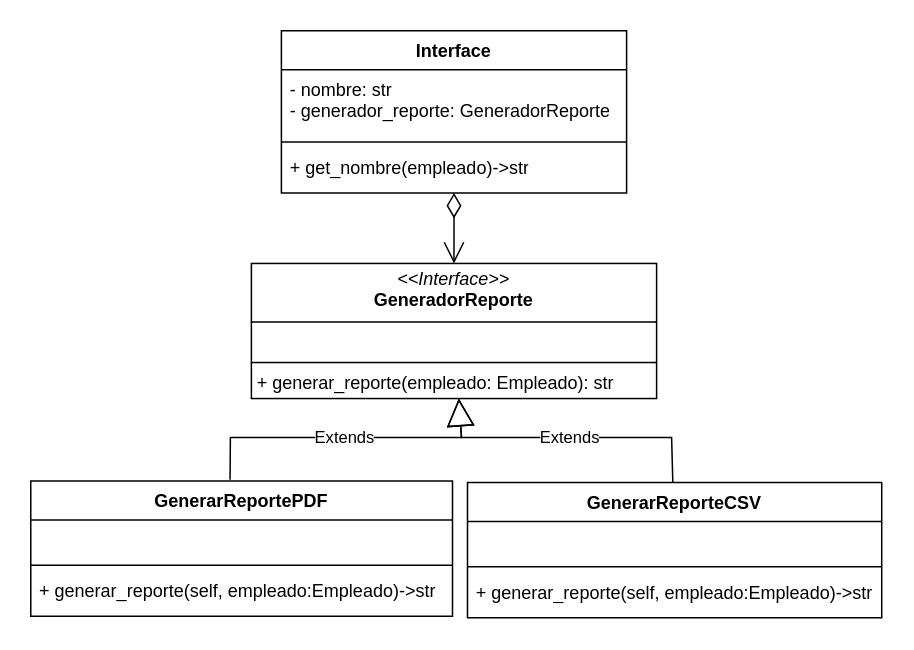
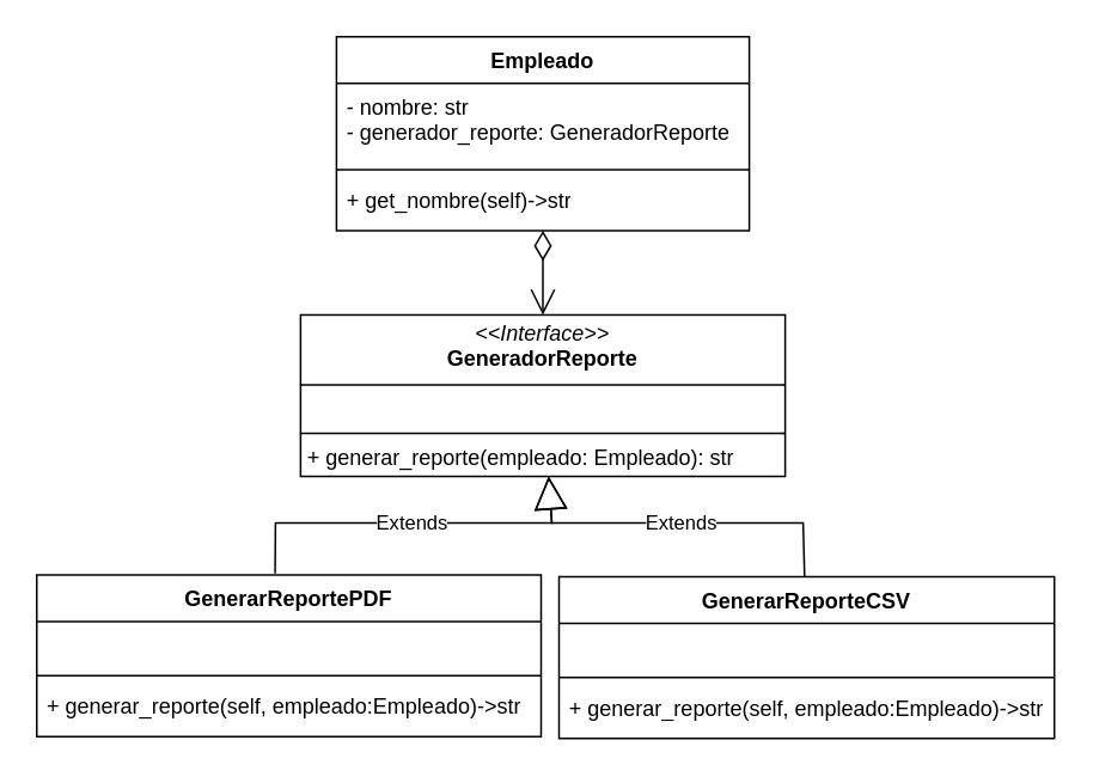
  <mxCell id="0" />
  <mxCell id="1" parent="0" />
- <mxCell id="2" value="Interface" style="swimlane;fontStyle=1;align=center;verticalAlign=top;childLayout=stackLayout;horizontal=1;startSize=26;horizontalStack=0;resizeParent=1;resizeParentMax=0;resizeLast=0;collapsible=1;marginBottom=0;whiteSpace=wrap;html=1;" parent="1" vertex="1"><mxGeometry x="187" y="20" width="230" height="108" as="geometry" /></mxCell>
+ <mxCell id="2" value="Empleado" style="swimlane;fontStyle=1;align=center;verticalAlign=top;childLayout=stackLayout;horizontal=1;startSize=26;horizontalStack=0;resizeParent=1;resizeParentMax=0;resizeLast=0;collapsible=1;marginBottom=0;whiteSpace=wrap;html=1;" parent="1" vertex="1"><mxGeometry x="187" y="20" width="230" height="108" as="geometry" /></mxCell>
  <mxCell id="3" value="- nombre: str&lt;div&gt;- generador_reporte: GeneradorReporte&lt;/div&gt;" style="text;strokeColor=none;fillColor=none;align=left;verticalAlign=top;spacingLeft=4;spacingRight=4;overflow=hidden;rotatable=0;points=[[0,0.5],[1,0.5]];portConstraint=eastwest;whiteSpace=wrap;html=1;" parent="2" vertex="1"><mxGeometry y="26" width="230" height="44" as="geometry" /></mxCell>
  <mxCell id="4" value="" style="line;strokeWidth=1;fillColor=none;align=left;verticalAlign=middle;spacingTop=-1;spacingLeft=3;spacingRight=3;rotatable=0;labelPosition=right;points=[];portConstraint=eastwest;strokeColor=inherit;" parent="2" vertex="1"><mxGeometry y="70" width="230" height="8" as="geometry" /></mxCell>
- <mxCell id="5" value="+ get_nombre(empleado)-&amp;gt;str" style="text;strokeColor=none;fillColor=none;align=left;verticalAlign=top;spacingLeft=4;spacingRight=4;overflow=hidden;rotatable=0;points=[[0,0.5],[1,0.5]];portConstraint=eastwest;whiteSpace=wrap;html=1;" parent="2" vertex="1"><mxGeometry y="78" width="230" height="30" as="geometry" /></mxCell>
+ <mxCell id="5" value="+ get_nombre(self)-&amp;gt;str" style="text;strokeColor=none;fillColor=none;align=left;verticalAlign=top;spacingLeft=4;spacingRight=4;overflow=hidden;rotatable=0;points=[[0,0.5],[1,0.5]];portConstraint=eastwest;whiteSpace=wrap;html=1;" parent="2" vertex="1"><mxGeometry y="78" width="230" height="30" as="geometry" /></mxCell>
  <mxCell id="6" value="GenerarReportePDF" style="swimlane;fontStyle=1;align=center;verticalAlign=top;childLayout=stackLayout;horizontal=1;startSize=26;horizontalStack=0;resizeParent=1;resizeParentMax=0;resizeLast=0;collapsible=1;marginBottom=0;whiteSpace=wrap;html=1;" parent="1" vertex="1"><mxGeometry x="20" y="320" width="281" height="90" as="geometry" /></mxCell>
  <mxCell id="7" value="&amp;nbsp;" style="text;strokeColor=none;fillColor=none;align=left;verticalAlign=top;spacingLeft=4;spacingRight=4;overflow=hidden;rotatable=0;points=[[0,0.5],[1,0.5]];portConstraint=eastwest;whiteSpace=wrap;html=1;" parent="6" vertex="1"><mxGeometry y="26" width="281" height="26" as="geometry" /></mxCell>
  <mxCell id="8" value="" style="line;strokeWidth=1;fillColor=none;align=left;verticalAlign=middle;spacingTop=-1;spacingLeft=3;spacingRight=3;rotatable=0;labelPosition=right;points=[];portConstraint=eastwest;strokeColor=inherit;" parent="6" vertex="1"><mxGeometry y="52" width="281" height="8" as="geometry" /></mxCell>
  <mxCell id="9" value="+ generar_reporte(self, empleado:Empleado)-&amp;gt;str" style="text;strokeColor=none;fillColor=none;align=left;verticalAlign=top;spacingLeft=4;spacingRight=4;overflow=hidden;rotatable=0;points=[[0,0.5],[1,0.5]];portConstraint=eastwest;whiteSpace=wrap;html=1;" parent="6" vertex="1"><mxGeometry y="60" width="281" height="30" as="geometry" /></mxCell>
  <mxCell id="10" value="&lt;p style=&quot;margin:0px;margin-top:4px;text-align:center;&quot;&gt;&lt;i&gt;&amp;lt;&amp;lt;Interface&amp;gt;&amp;gt;&lt;/i&gt;&lt;br&gt;&lt;b&gt;GeneradorReporte&lt;/b&gt;&lt;/p&gt;&lt;hr size=&quot;1&quot; style=&quot;border-style:solid;&quot;&gt;&lt;p style=&quot;margin:0px;margin-left:4px;&quot;&gt;&amp;nbsp;&lt;/p&gt;&lt;hr size=&quot;1&quot; style=&quot;border-style:solid;&quot;&gt;&lt;p style=&quot;margin:0px;margin-left:4px;&quot;&gt;+ generar_reporte(empleado: Empleado): str&lt;/p&gt;" style="verticalAlign=top;align=left;overflow=fill;html=1;whiteSpace=wrap;" parent="1" vertex="1"><mxGeometry x="167" y="175" width="270" height="90" as="geometry" /></mxCell>
  <mxCell id="11" value="GenerarReporteCSV" style="swimlane;fontStyle=1;align=center;verticalAlign=top;childLayout=stackLayout;horizontal=1;startSize=26;horizontalStack=0;resizeParent=1;resizeParentMax=0;resizeLast=0;collapsible=1;marginBottom=0;whiteSpace=wrap;html=1;" parent="1" vertex="1"><mxGeometry x="311" y="321" width="276" height="90" as="geometry" /></mxCell>
  <mxCell id="12" value="&amp;nbsp;" style="text;strokeColor=none;fillColor=none;align=left;verticalAlign=top;spacingLeft=4;spacingRight=4;overflow=hidden;rotatable=0;points=[[0,0.5],[1,0.5]];portConstraint=eastwest;whiteSpace=wrap;html=1;" parent="11" vertex="1"><mxGeometry y="26" width="276" height="26" as="geometry" /></mxCell>
  <mxCell id="13" value="" style="line;strokeWidth=1;fillColor=none;align=left;verticalAlign=middle;spacingTop=-1;spacingLeft=3;spacingRight=3;rotatable=0;labelPosition=right;points=[];portConstraint=eastwest;strokeColor=inherit;" parent="11" vertex="1"><mxGeometry y="52" width="276" height="8" as="geometry" /></mxCell>
  <mxCell id="14" value="+ generar_reporte(self, empleado:Empleado)-&amp;gt;str" style="text;strokeColor=none;fillColor=none;align=left;verticalAlign=top;spacingLeft=4;spacingRight=4;overflow=hidden;rotatable=0;points=[[0,0.5],[1,0.5]];portConstraint=eastwest;whiteSpace=wrap;html=1;" parent="11" vertex="1"><mxGeometry y="60" width="276" height="30" as="geometry" /></mxCell>
  <mxCell id="15" value="" style="endArrow=open;html=1;endSize=12;startArrow=diamondThin;startSize=14;startFill=0;edgeStyle=orthogonalEdgeStyle;align=left;verticalAlign=bottom;rounded=0;" parent="1" source="2" target="10" edge="1"><mxGeometry x="-1" y="3" relative="1" as="geometry"><mxPoint x="277" y="375" as="sourcePoint" /><mxPoint x="437" y="375" as="targetPoint" /></mxGeometry></mxCell>
  <mxCell id="16" value="Extends" style="endArrow=block;endSize=16;endFill=0;html=1;rounded=0;exitX=0.509;exitY=0.001;exitDx=0;exitDy=0;exitPerimeter=0;" parent="1" target="10" edge="1"><mxGeometry width="160" relative="1" as="geometry"><mxPoint x="152.79" y="319.09" as="sourcePoint" /><mxPoint x="307" y="255" as="targetPoint" /><Array as="points"><mxPoint x="153" y="291" /><mxPoint x="307" y="291" /></Array><mxPoint as="offset" /></mxGeometry></mxCell>
  <mxCell id="17" value="Extends" style="endArrow=block;endSize=16;endFill=0;html=1;rounded=0;" parent="1" source="11" target="10" edge="1"><mxGeometry width="160" relative="1" as="geometry"><mxPoint x="145" y="381" as="sourcePoint" /><mxPoint x="303.48" y="184" as="targetPoint" /><mxPoint as="offset" /><Array as="points"><mxPoint x="447" y="291" /><mxPoint x="307" y="291" /></Array></mxGeometry></mxCell>
